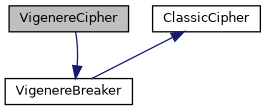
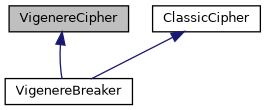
  digraph {
    node [color=black fillcolor=white fontname=Helvetica fontsize=10 shape=record style=filled]
    edge [color=midnightblue dir=back fontname=Helvetica fontsize=10 labelfontname=Helvetica labelfontsize=10 style=solid]
    n1 [fillcolor=grey75 fontcolor=black height=0.2 label=VigenereCipher width=0.4]
    n2 [height=0.2 label=VigenereBreaker width=0.4]
    n3 [height=0.2 label=ClassicCipher width=0.4]
-   n2 -> n1
+   n1 -> n2
    n3 -> n2
  }
